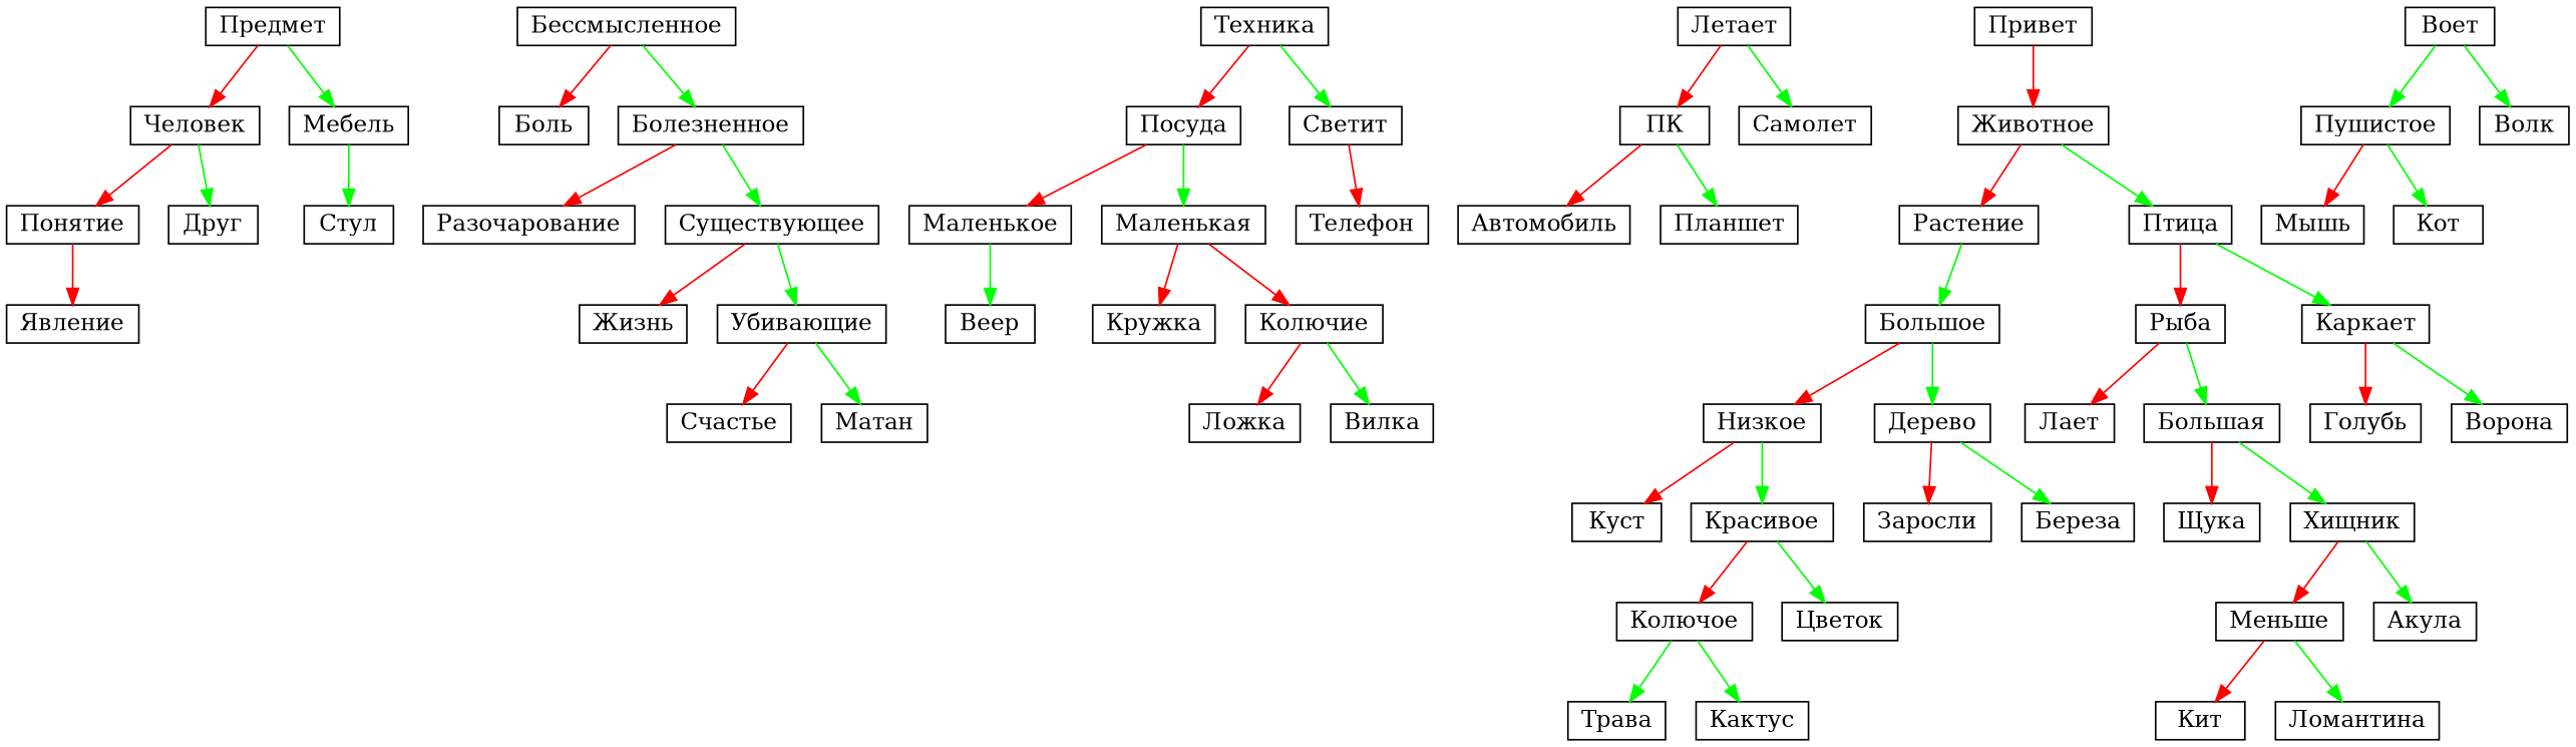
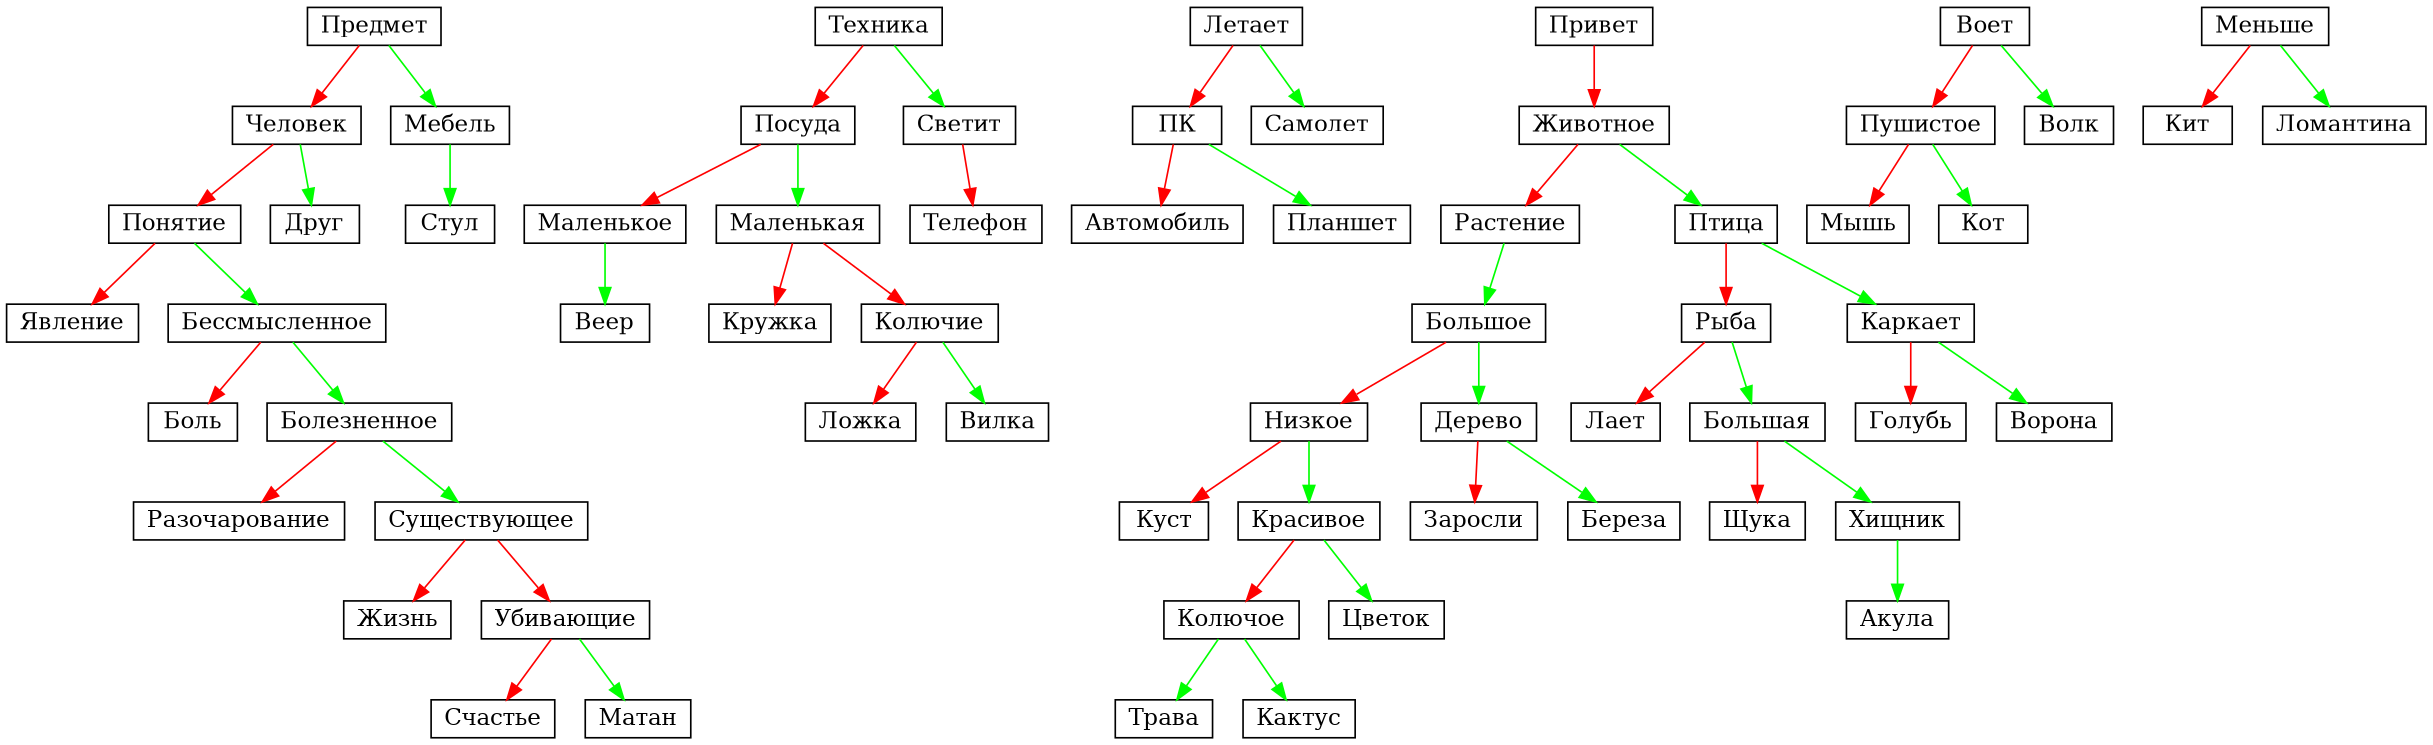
  digraph {
    node [shape=record]
    edge [color=green headport=f0 tailport=f0]
    n1 [height=.1 label="<f0>Явление"]
    n2 [height=.1 label="<f0>Боль"]
    n3 [height=.1 label="<f0>Разочарование"]
    n4 [height=.1 label="<f0>Жизнь"]
    n5 [height=.1 label="<f0>Счастье"]
    n6 [height=.1 label="<f0>Матан"]
    n7 [height=.1 label="<f0>Убивающие"]
    n8 [height=.1 label="<f0>Существующее"]
    n9 [height=.1 label="<f0>Болезненное"]
    n10 [height=.1 label="<f0>Бессмысленное"]
    n11 [height=.1 label="<f0>Понятие"]
    n12 [height=.1 label="<f0>Друг"]
    n13 [height=.1 label="<f0>Человек"]
    n14 [height=.1 label="<f0>Веер"]
    n15 [height=.1 label="<f0>Маленькое"]
    n16 [height=.1 label="<f0>Кружка"]
    n17 [height=.1 label="<f0>Ложка"]
    n18 [height=.1 label="<f0>Вилка"]
    n19 [height=.1 label="<f0>Колючие"]
    n20 [height=.1 label="<f0>Маленькая"]
    n21 [height=.1 label="<f0>Посуда"]
    n22 [height=.1 label="<f0>Телефон"]
    n23 [height=.1 label="<f0>Светит"]
    n24 [height=.1 label="<f0>Техника"]
    n25 [height=.1 label="<f0>Стул"]
    n26 [height=.1 label="<f0>Мебель"]
    n27 [height=.1 label="<f0>Предмет"]
    n28 [height=.1 label="<f0>Автомобиль"]
    n29 [height=.1 label="<f0>Планшет"]
    n30 [height=.1 label="<f0>ПК"]
    n31 [height=.1 label="<f0>Самолет"]
    n32 [height=.1 label="<f0>Летает"]
    n33 [height=.1 label="<f0>Куст"]
    n34 [height=.1 label="<f0>Трава"]
    n35 [height=.1 label="<f0>Кактус"]
    n36 [height=.1 label="<f0>Колючое"]
    n37 [height=.1 label="<f0>Цветок"]
    n38 [height=.1 label="<f0>Красивое"]
    n39 [height=.1 label="<f0>Низкое"]
    n40 [height=.1 label="<f0>Заросли"]
    n41 [height=.1 label="<f0>Береза"]
    n42 [height=.1 label="<f0>Дерево"]
    n43 [height=.1 label="<f0>Большое"]
    n44 [height=.1 label="<f0>Растение"]
    n45 [height=.1 label="<f0>Мышь"]
    n46 [height=.1 label="<f0>Кот"]
    n47 [height=.1 label="<f0>Пушистое"]
    n48 [height=.1 label="<f0>Волк"]
    n49 [height=.1 label="<f0>Воет"]
    n50 [height=.1 label="<f0>Лает"]
    n51 [height=.1 label="<f0>Щука"]
    n52 [height=.1 label="<f0>Кит"]
    n53 [height=.1 label="<f0>Ломантина"]
    n54 [height=.1 label="<f0>Меньше"]
    n55 [height=.1 label="<f0>Акула"]
    n56 [height=.1 label="<f0>Хищник"]
    n57 [height=.1 label="<f0>Большая"]
    n58 [height=.1 label="<f0>Рыба"]
    n59 [height=.1 label="<f0>Голубь"]
    n60 [height=.1 label="<f0>Ворона"]
    n61 [height=.1 label="<f0>Каркает"]
    n62 [height=.1 label="<f0>Птица"]
    n63 [height=.1 label="<f0>Животное"]
    n64 [height=.1 label="<f0>Привет"]
    n7 -> n5 [color=red]
    n7 -> n6
    n8 -> n4 [color=red]
-   n8 -> n7
+   n8 -> n7 [color=red]
    n9 -> n3 [color=red]
    n9 -> n8
    n10 -> n2 [color=red]
    n10 -> n9
    n11 -> n1 [color=red]
+   n11 -> n10
    n13 -> n11 [color=red]
    n13 -> n12
    n15 -> n14
    n19 -> n17 [color=red]
    n19 -> n18
    n20 -> n16 [color=red]
    n20 -> n19 [color=red]
    n21 -> n15 [color=red]
    n21 -> n20
    n23 -> n22 [color=red]
    n24 -> n21 [color=red]
    n24 -> n23
    n26 -> n25
    n27 -> n13 [color=red]
    n27 -> n26
    n30 -> n28 [color=red]
    n30 -> n29
    n32 -> n30 [color=red]
    n32 -> n31
    n36 -> n34
    n36 -> n35
    n38 -> n36 [color=red]
    n38 -> n37
    n39 -> n33 [color=red]
    n39 -> n38
    n42 -> n40 [color=red]
    n42 -> n41
    n43 -> n39 [color=red]
    n43 -> n42
    n44 -> n43
    n47 -> n45 [color=red]
    n47 -> n46
-   n49 -> n47
+   n49 -> n47 [color=red]
    n49 -> n48
    n54 -> n52 [color=red]
    n54 -> n53
-   n56 -> n54 [color=red]
    n56 -> n55
    n57 -> n51 [color=red]
    n57 -> n56
    n58 -> n50 [color=red]
    n58 -> n57
    n61 -> n59 [color=red]
    n61 -> n60
    n62 -> n58 [color=red]
    n62 -> n61
    n63 -> n44 [color=red]
    n63 -> n62
    n64 -> n63 [color=red]
  }
